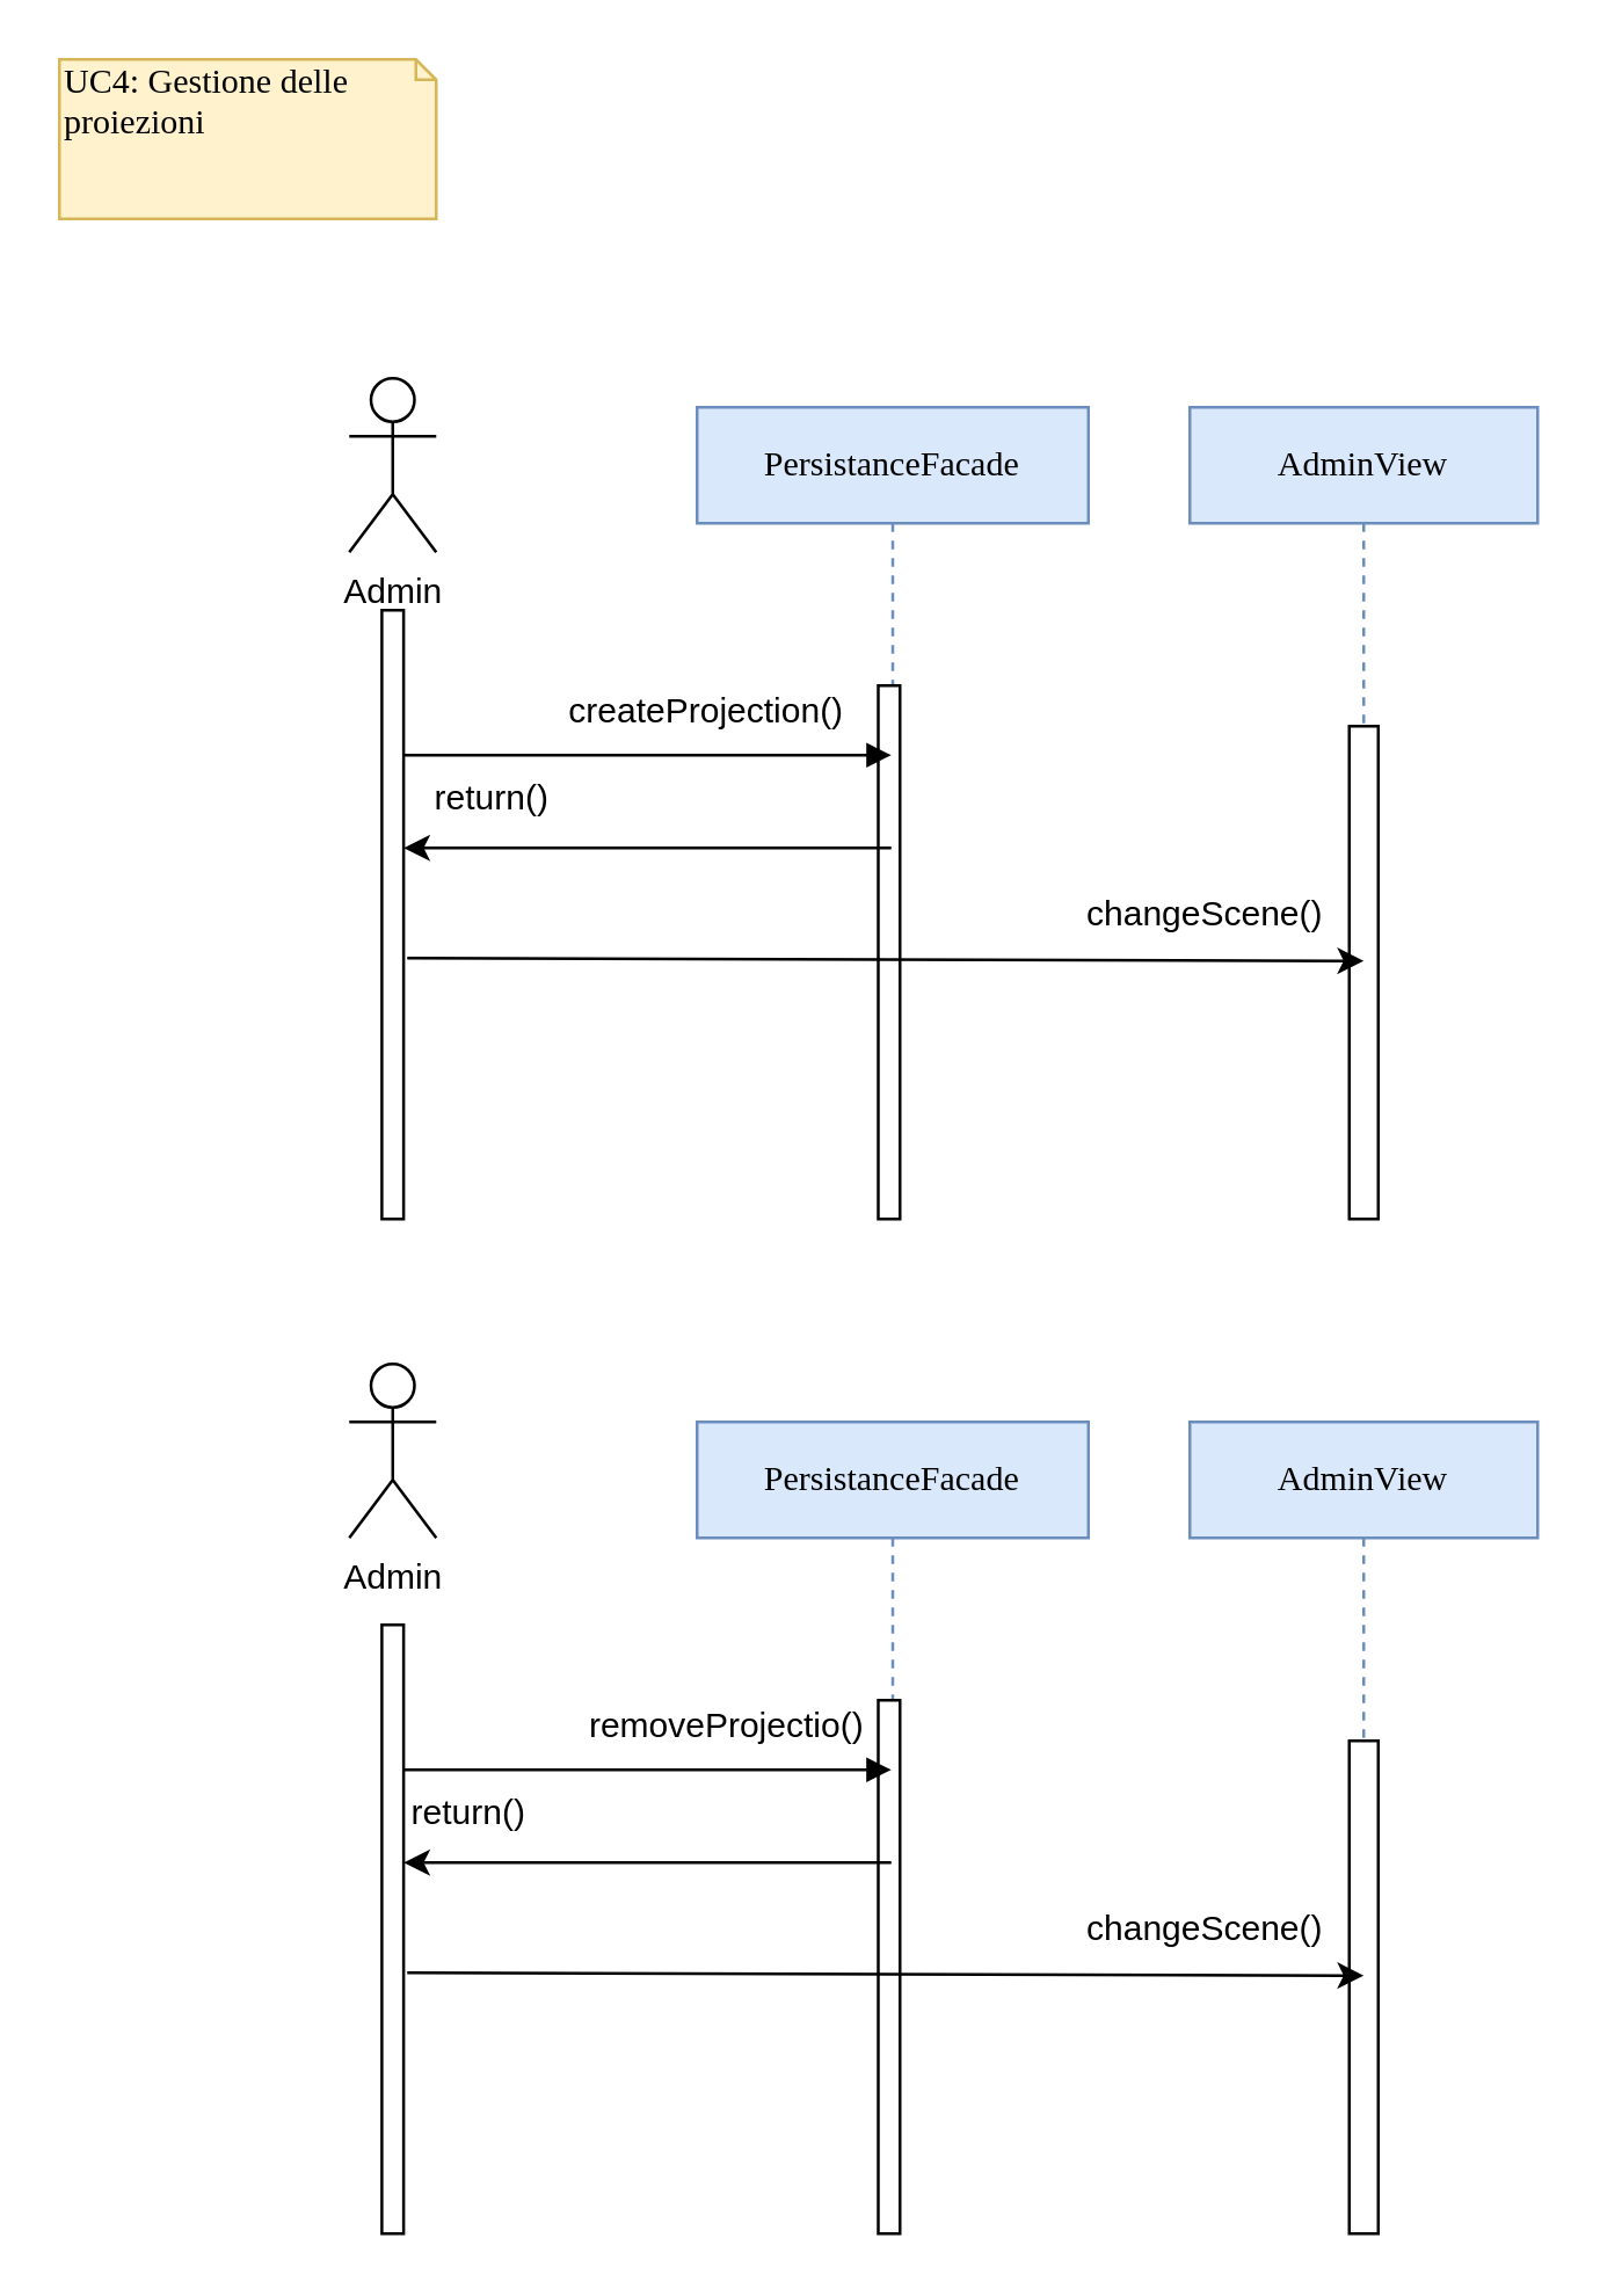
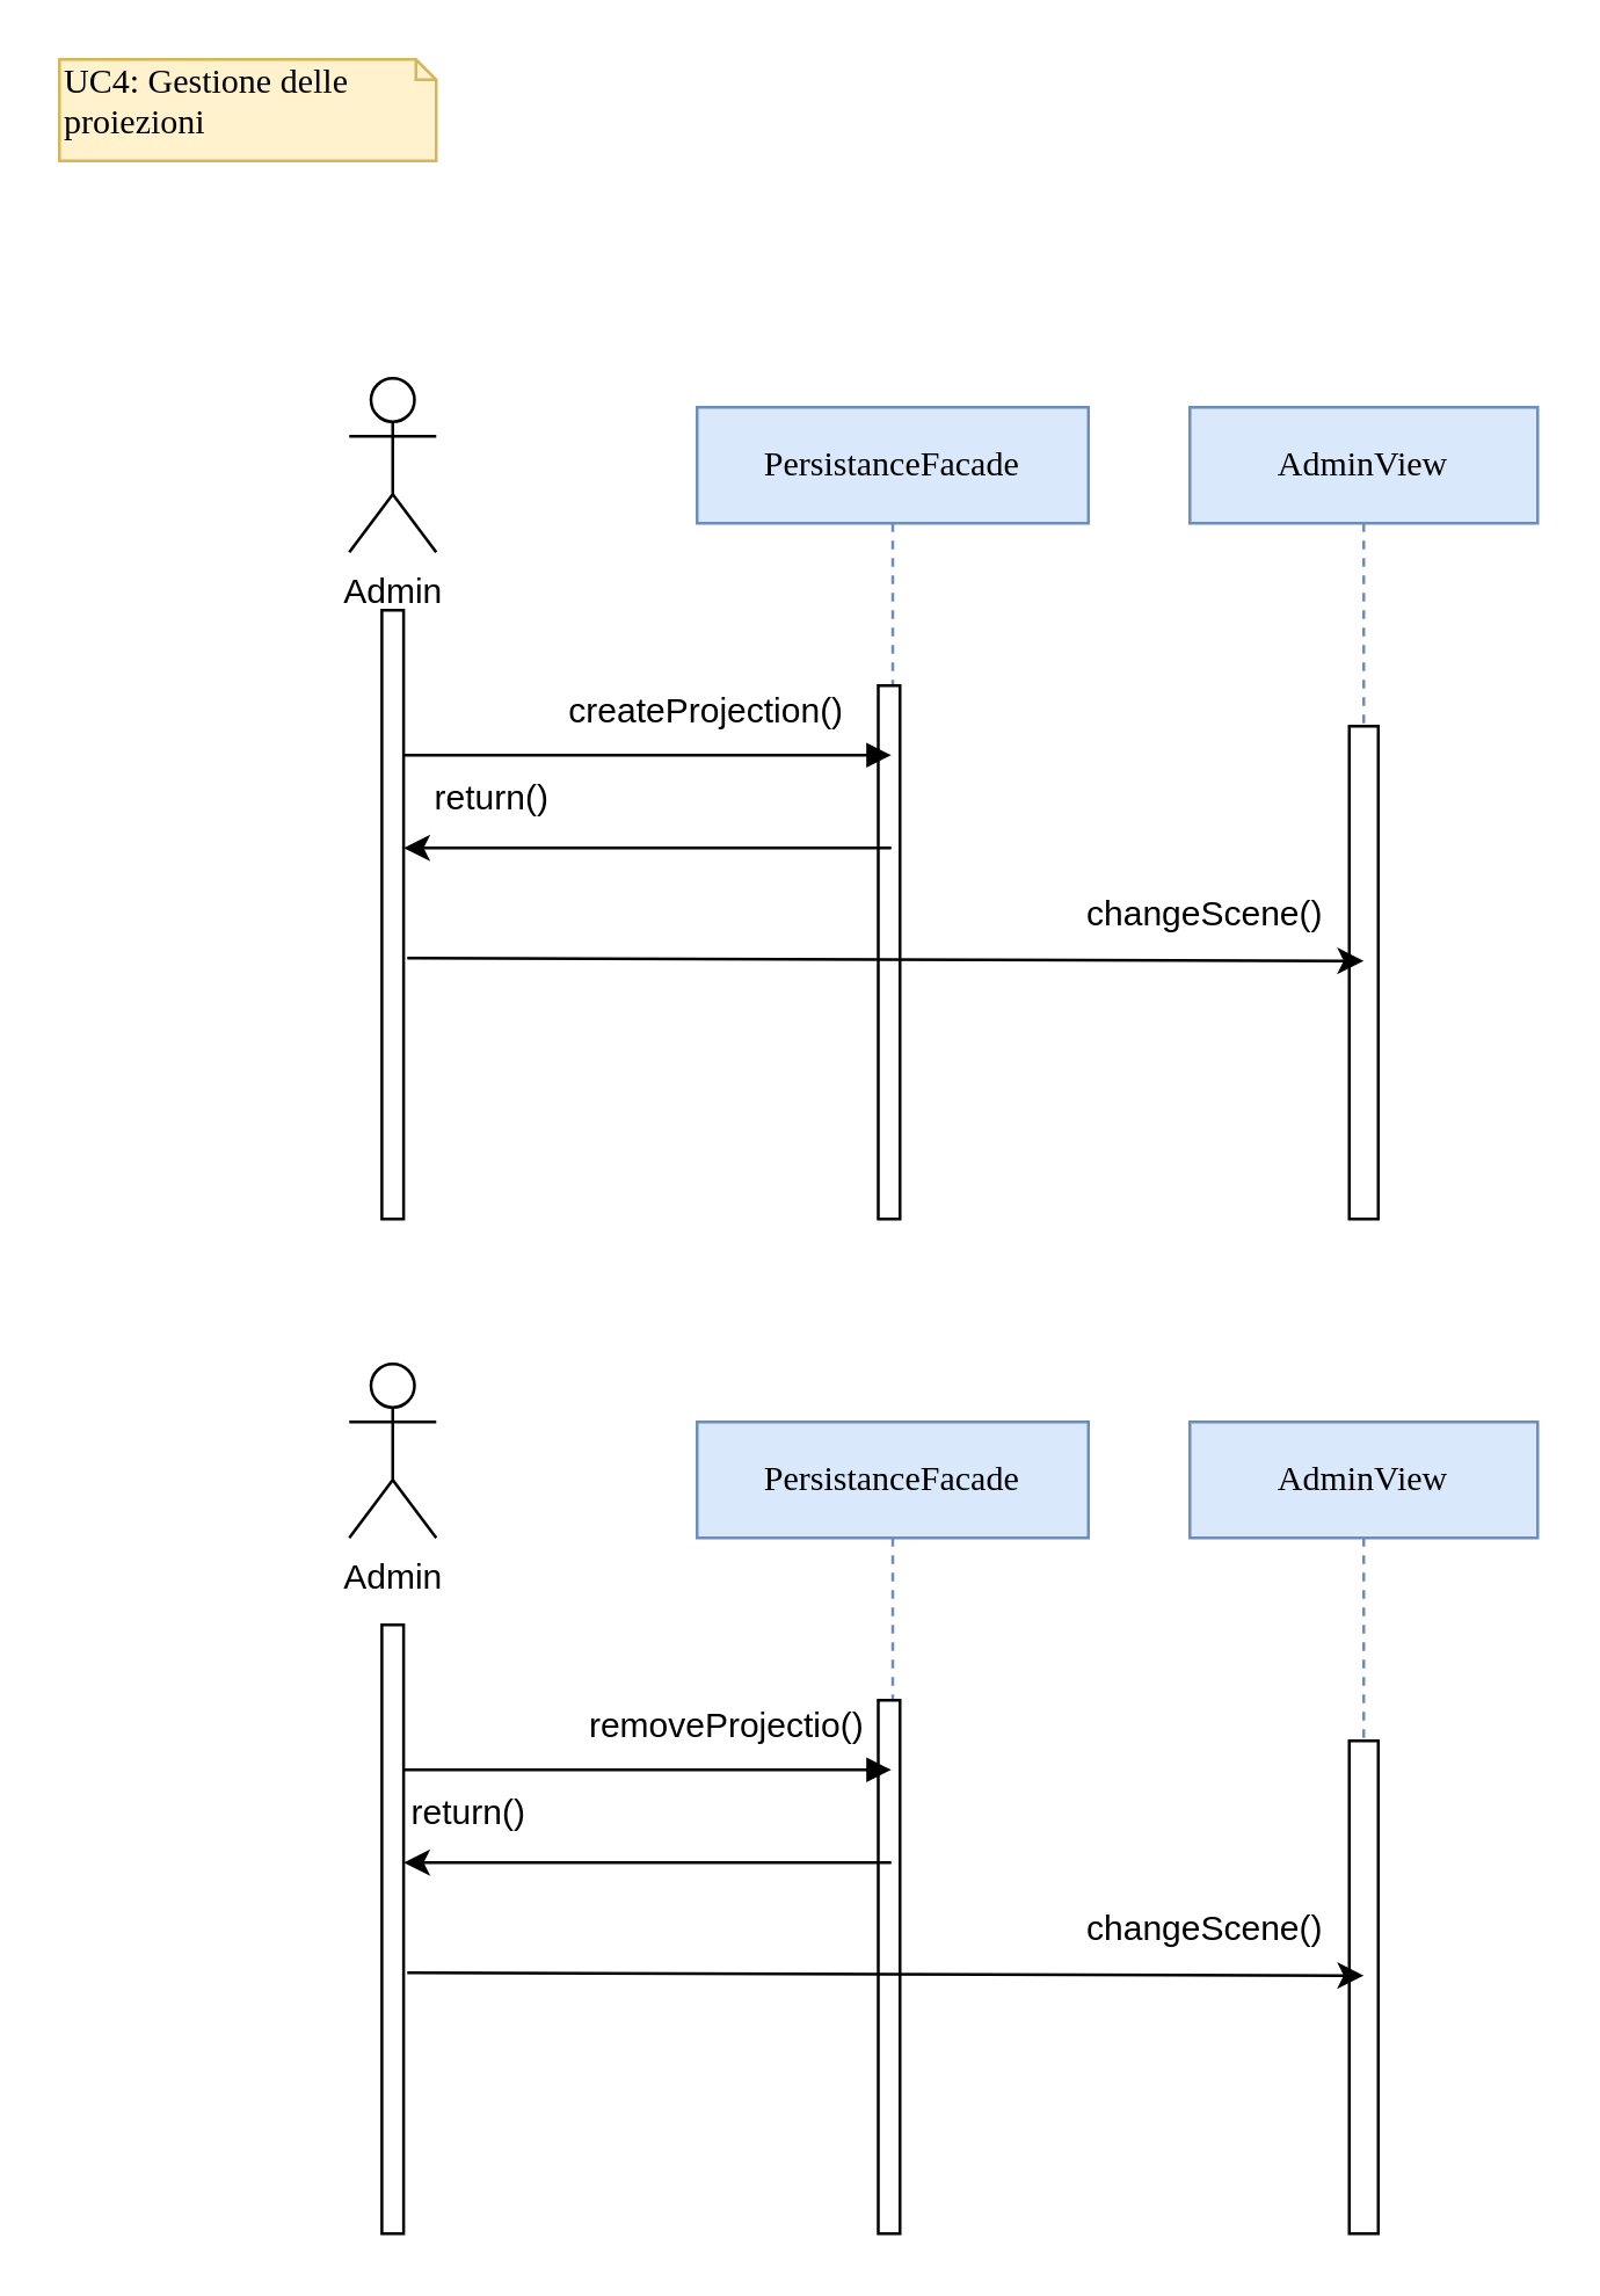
  <mxCell id="0" />
  <mxCell id="1" parent="0" />
  <mxCell id="2" value="PersistanceFacade" style="shape=umlLifeline;perimeter=lifelinePerimeter;whiteSpace=wrap;html=1;container=1;collapsible=0;recursiveResize=0;outlineConnect=0;rounded=0;shadow=0;comic=0;labelBackgroundColor=none;strokeWidth=1;fontFamily=Verdana;fontSize=12;align=center;fillColor=#dae8fc;strokeColor=#6c8ebf;" parent="1" vertex="1"><mxGeometry x="240" y="140" width="135" height="280" as="geometry" /></mxCell>
  <mxCell id="3" value="" style="html=1;points=[];perimeter=orthogonalPerimeter;rounded=0;shadow=0;comic=0;labelBackgroundColor=none;strokeWidth=1;fontFamily=Verdana;fontSize=12;align=center;" parent="2" vertex="1"><mxGeometry x="62.5" y="96" width="7.5" height="184" as="geometry" /></mxCell>
- <mxCell id="4" value="UC4: Gestione delle proiezioni" style="shape=note;whiteSpace=wrap;html=1;size=7;verticalAlign=top;align=left;spacingTop=-6;rounded=0;shadow=0;comic=0;labelBackgroundColor=none;strokeWidth=1;fontFamily=Verdana;fontSize=12;fillColor=#fff2cc;strokeColor=#d6b656;" parent="1" vertex="1"><mxGeometry x="20" y="20" width="130" height="55" as="geometry" /></mxCell>
+ <mxCell id="4" value="UC4: Gestione delle proiezioni" style="shape=note;whiteSpace=wrap;html=1;size=7;verticalAlign=top;align=left;spacingTop=-6;rounded=0;shadow=0;comic=0;labelBackgroundColor=none;strokeWidth=1;fontFamily=Verdana;fontSize=12;fillColor=#fff2cc;strokeColor=#d6b656;" parent="1" vertex="1"><mxGeometry width="130" height="35" as="geometry" x="20" y="20" /></mxCell>
  <mxCell id="5" value="AdminView" style="shape=umlLifeline;perimeter=lifelinePerimeter;whiteSpace=wrap;html=1;container=1;collapsible=0;recursiveResize=0;outlineConnect=0;rounded=0;shadow=0;comic=0;labelBackgroundColor=none;strokeWidth=1;fontFamily=Verdana;fontSize=12;align=center;fillColor=#dae8fc;strokeColor=#6c8ebf;" parent="1" vertex="1"><mxGeometry x="410" y="140" width="120" height="280" as="geometry" /></mxCell>
  <mxCell id="6" value="" style="html=1;points=[];perimeter=orthogonalPerimeter;rounded=0;shadow=0;comic=0;labelBackgroundColor=none;strokeWidth=1;fontFamily=Verdana;fontSize=12;align=center;" parent="5" vertex="1"><mxGeometry x="55" y="110" width="10" height="170" as="geometry" /></mxCell>
  <mxCell id="7" value="changeScene()" style="text;html=1;align=center;verticalAlign=middle;resizable=0;points=[];autosize=1;strokeColor=none;fillColor=none;" parent="5" vertex="1"><mxGeometry x="-45" y="160" width="100" height="30" as="geometry" /></mxCell>
  <mxCell id="8" value="Admin" style="shape=umlActor;verticalLabelPosition=bottom;verticalAlign=top;html=1;outlineConnect=0;" parent="1" vertex="1"><mxGeometry x="120" y="130" width="30" height="60" as="geometry" /></mxCell>
  <mxCell id="9" value="" style="html=1;points=[];perimeter=orthogonalPerimeter;rounded=0;shadow=0;comic=0;labelBackgroundColor=none;strokeWidth=1;fontFamily=Verdana;fontSize=12;align=center;" parent="1" vertex="1"><mxGeometry x="131.25" y="210" width="7.5" height="210" as="geometry" /></mxCell>
  <mxCell id="10" value="" style="html=1;verticalAlign=bottom;endArrow=block;labelBackgroundColor=none;fontFamily=Verdana;fontSize=12;edgeStyle=elbowEdgeStyle;elbow=vertical;" parent="1" target="2" edge="1"><mxGeometry relative="1" as="geometry"><mxPoint x="138.75" y="260" as="sourcePoint" /><mxPoint x="288.75" y="260" as="targetPoint" /></mxGeometry></mxCell>
  <mxCell id="11" value="" style="endArrow=classic;html=1;rounded=0;" parent="1" source="2" edge="1"><mxGeometry width="50" height="50" relative="1" as="geometry"><mxPoint x="283.25" y="292.5" as="sourcePoint" /><mxPoint x="138.75" y="292" as="targetPoint" /></mxGeometry></mxCell>
  <mxCell id="12" value="return()" style="text;html=1;align=center;verticalAlign=middle;resizable=0;points=[];autosize=1;strokeColor=none;fillColor=none;" parent="1" vertex="1"><mxGeometry x="138.75" y="260" width="60" height="30" as="geometry" /></mxCell>
  <mxCell id="13" value="" style="endArrow=classic;html=1;rounded=0;entryX=1.05;entryY=1.033;entryDx=0;entryDy=0;entryPerimeter=0;" parent="1" target="7" edge="1"><mxGeometry width="50" height="50" relative="1" as="geometry"><mxPoint x="140" y="330" as="sourcePoint" /><mxPoint x="260" y="330" as="targetPoint" /></mxGeometry></mxCell>
  <mxCell id="14" value="PersistanceFacade" style="shape=umlLifeline;perimeter=lifelinePerimeter;whiteSpace=wrap;html=1;container=1;collapsible=0;recursiveResize=0;outlineConnect=0;rounded=0;shadow=0;comic=0;labelBackgroundColor=none;strokeWidth=1;fontFamily=Verdana;fontSize=12;align=center;fillColor=#dae8fc;strokeColor=#6c8ebf;" parent="1" vertex="1"><mxGeometry x="240" y="490" width="135" height="280" as="geometry" /></mxCell>
  <mxCell id="15" value="" style="html=1;points=[];perimeter=orthogonalPerimeter;rounded=0;shadow=0;comic=0;labelBackgroundColor=none;strokeWidth=1;fontFamily=Verdana;fontSize=12;align=center;" parent="14" vertex="1"><mxGeometry x="62.5" y="96" width="7.5" height="184" as="geometry" /></mxCell>
  <mxCell id="16" value="AdminView" style="shape=umlLifeline;perimeter=lifelinePerimeter;whiteSpace=wrap;html=1;container=1;collapsible=0;recursiveResize=0;outlineConnect=0;rounded=0;shadow=0;comic=0;labelBackgroundColor=none;strokeWidth=1;fontFamily=Verdana;fontSize=12;align=center;fillColor=#dae8fc;strokeColor=#6c8ebf;" parent="1" vertex="1"><mxGeometry x="410" y="490" width="120" height="280" as="geometry" /></mxCell>
  <mxCell id="17" value="" style="html=1;points=[];perimeter=orthogonalPerimeter;rounded=0;shadow=0;comic=0;labelBackgroundColor=none;strokeWidth=1;fontFamily=Verdana;fontSize=12;align=center;" parent="16" vertex="1"><mxGeometry x="55" y="110" width="10" height="170" as="geometry" /></mxCell>
  <mxCell id="18" value="changeScene()" style="text;html=1;align=center;verticalAlign=middle;resizable=0;points=[];autosize=1;strokeColor=none;fillColor=none;" parent="16" vertex="1"><mxGeometry x="-45" y="160" width="100" height="30" as="geometry" /></mxCell>
  <mxCell id="19" value="Admin" style="shape=umlActor;verticalLabelPosition=bottom;verticalAlign=top;html=1;outlineConnect=0;" parent="1" vertex="1"><mxGeometry x="120" y="470" width="30" height="60" as="geometry" /></mxCell>
  <mxCell id="20" value="" style="html=1;points=[];perimeter=orthogonalPerimeter;rounded=0;shadow=0;comic=0;labelBackgroundColor=none;strokeWidth=1;fontFamily=Verdana;fontSize=12;align=center;" parent="1" vertex="1"><mxGeometry x="131.25" y="560" width="7.5" height="210" as="geometry" /></mxCell>
  <mxCell id="21" value="" style="html=1;verticalAlign=bottom;endArrow=block;labelBackgroundColor=none;fontFamily=Verdana;fontSize=12;edgeStyle=elbowEdgeStyle;elbow=vertical;" parent="1" target="14" edge="1"><mxGeometry relative="1" as="geometry"><mxPoint x="138.75" y="610" as="sourcePoint" /><mxPoint x="288.75" y="610" as="targetPoint" /></mxGeometry></mxCell>
  <mxCell id="22" value="removeProjectio()" style="text;html=1;align=center;verticalAlign=middle;resizable=0;points=[];autosize=1;strokeColor=none;fillColor=none;" parent="1" vertex="1"><mxGeometry x="190" y="580" width="120" height="30" as="geometry" /></mxCell>
  <mxCell id="23" value="" style="endArrow=classic;html=1;rounded=0;" parent="1" source="14" edge="1"><mxGeometry width="50" height="50" relative="1" as="geometry"><mxPoint x="283.25" y="642.5" as="sourcePoint" /><mxPoint x="138.75" y="642" as="targetPoint" /></mxGeometry></mxCell>
  <mxCell id="24" value="return()" style="text;html=1;align=center;verticalAlign=middle;resizable=0;points=[];autosize=1;strokeColor=none;fillColor=none;" parent="1" vertex="1"><mxGeometry x="131.25" y="610" width="60" height="30" as="geometry" /></mxCell>
  <mxCell id="25" value="" style="endArrow=classic;html=1;rounded=0;entryX=1.05;entryY=1.033;entryDx=0;entryDy=0;entryPerimeter=0;" parent="1" target="18" edge="1"><mxGeometry width="50" height="50" relative="1" as="geometry"><mxPoint x="140" y="680" as="sourcePoint" /><mxPoint x="260" y="680" as="targetPoint" /></mxGeometry></mxCell>
  <mxCell id="26" value="createProjection()" style="text;html=1;align=center;verticalAlign=middle;resizable=0;points=[];autosize=1;strokeColor=none;fillColor=none;" parent="1" vertex="1"><mxGeometry x="182.5" y="230" width="120" height="30" as="geometry" /></mxCell>
